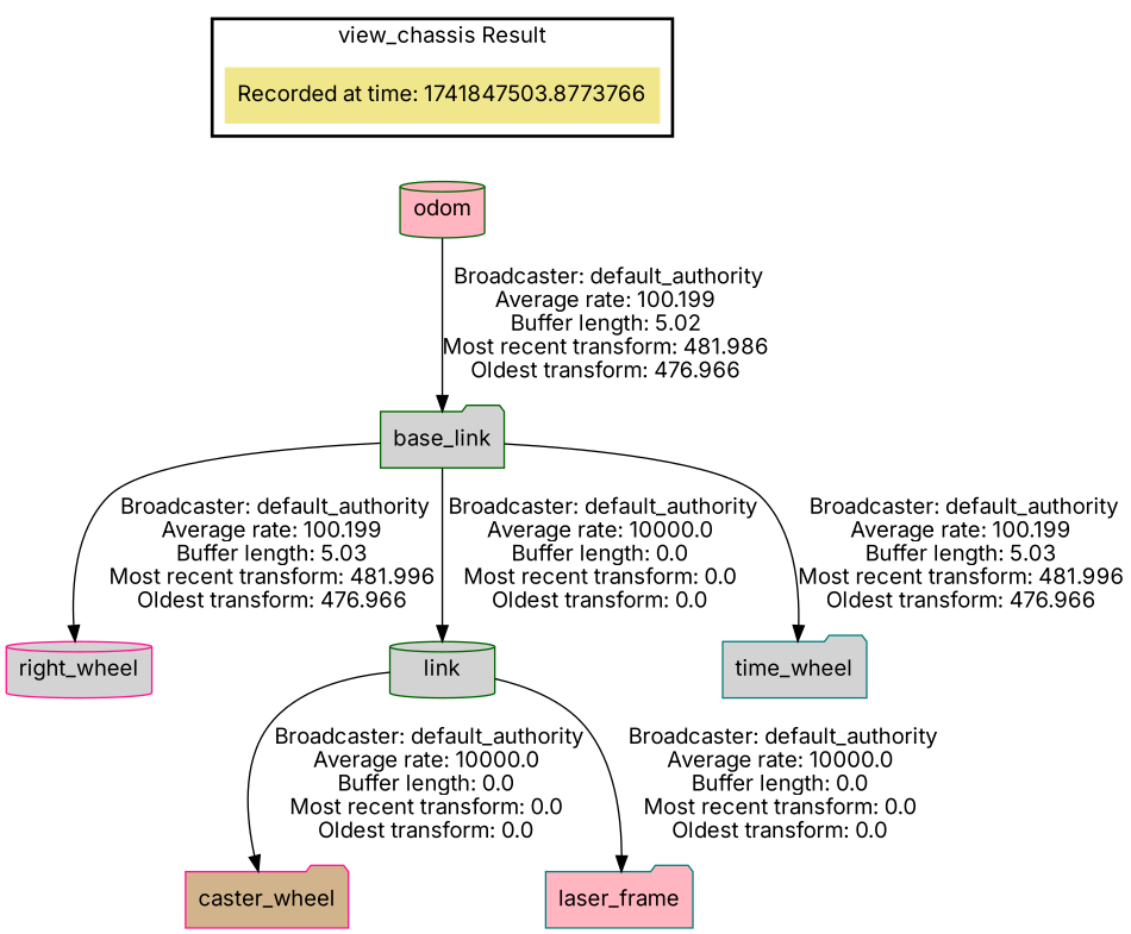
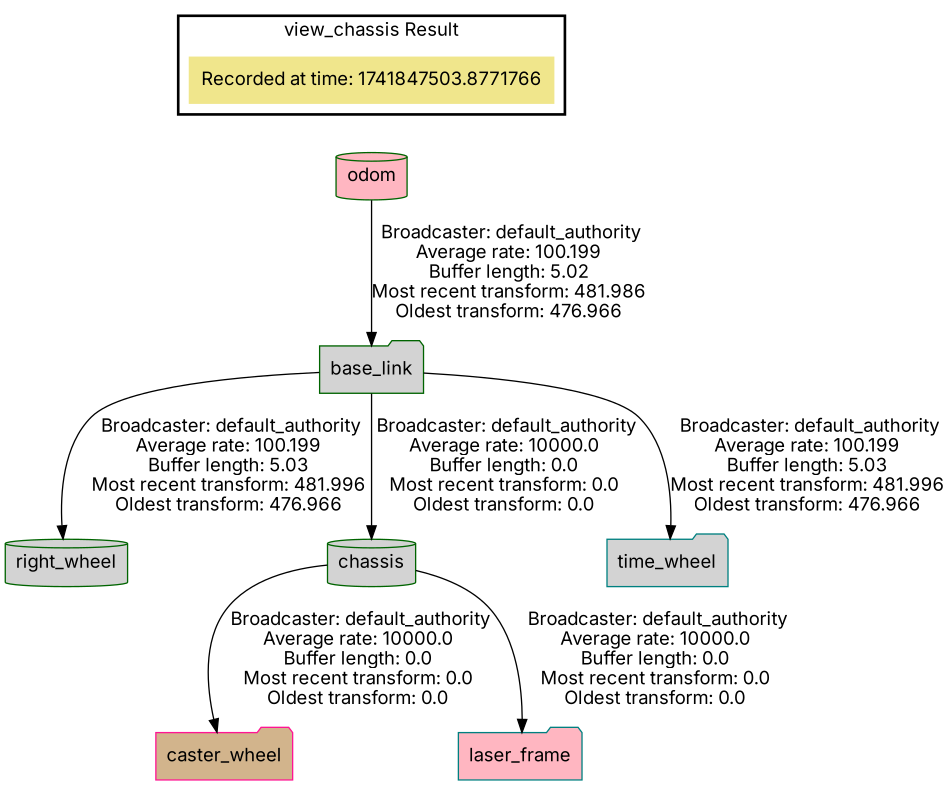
  digraph {
    fontname=Inter
    node [color=teal fillcolor=lightgrey fontname=Inter shape=folder style=filled]
    edge [fontname=Inter]
-   "Recorded at time: 1741847503.8773766" [fillcolor=khaki shape=plaintext]
+   "Recorded at time: 1741847503.8773766" [fillcolor=khaki shape=plaintext label="Recorded at time: 1741847503.8771766"]
    odom [color=darkgreen fillcolor=lightpink shape=cylinder]
    base_link [color=darkgreen]
-   right_wheel [color=deeppink shape=cylinder]
-   chassis [color=darkgreen shape=cylinder label=link]
+   right_wheel [color=darkgreen shape=cylinder]
+   chassis [color=darkgreen shape=cylinder]
    n6 [label=time_wheel]
    caster_wheel [color=deeppink fillcolor=tan]
    laser_frame [fillcolor=lightpink]
    subgraph cluster_1 {
      color=black
      label="view_chassis Result"
      style=bold
      "Recorded at time: 1741847503.8773766"
    }
    "Recorded at time: 1741847503.8773766" -> odom [style=invis]
    odom -> base_link [label=" Broadcaster: default_authority\nAverage rate: 100.199\nBuffer length: 5.02\nMost recent transform: 481.986\nOldest transform: 476.966\n"]
    base_link -> right_wheel [label=" Broadcaster: default_authority\nAverage rate: 100.199\nBuffer length: 5.03\nMost recent transform: 481.996\nOldest transform: 476.966\n"]
    base_link -> chassis [label=" Broadcaster: default_authority\nAverage rate: 10000.0\nBuffer length: 0.0\nMost recent transform: 0.0\nOldest transform: 0.0\n"]
    base_link -> n6 [label=" Broadcaster: default_authority\nAverage rate: 100.199\nBuffer length: 5.03\nMost recent transform: 481.996\nOldest transform: 476.966\n"]
    chassis -> caster_wheel [label=" Broadcaster: default_authority\nAverage rate: 10000.0\nBuffer length: 0.0\nMost recent transform: 0.0\nOldest transform: 0.0\n"]
    chassis -> laser_frame [label=" Broadcaster: default_authority\nAverage rate: 10000.0\nBuffer length: 0.0\nMost recent transform: 0.0\nOldest transform: 0.0\n"]
  }
